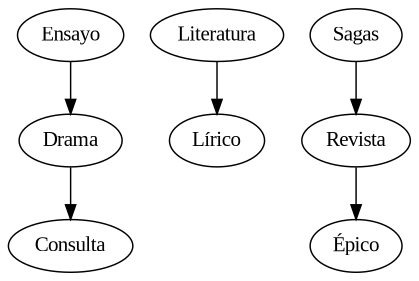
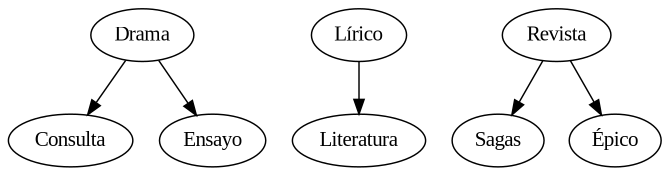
  digraph {
    fontname="Liberation Serif"
    node [fontname="Liberation Serif"]
    edge [fontname="Liberation Serif"]
    n1 [label=Drama]
    n2 [label=Consulta]
    n3 [label=Ensayo]
    n4 [label="Lírico"]
    n5 [label=Literatura]
    n6 [label=Sagas]
    n7 [label=Revista]
    n8 [label="Épico"]
    n1 -> n2
-   n3 -> n1
-   n5 -> n4
-   n6 -> n7
+   n1 -> n3
+   n4 -> n5
+   n7 -> n6
    n7 -> n8
  }
